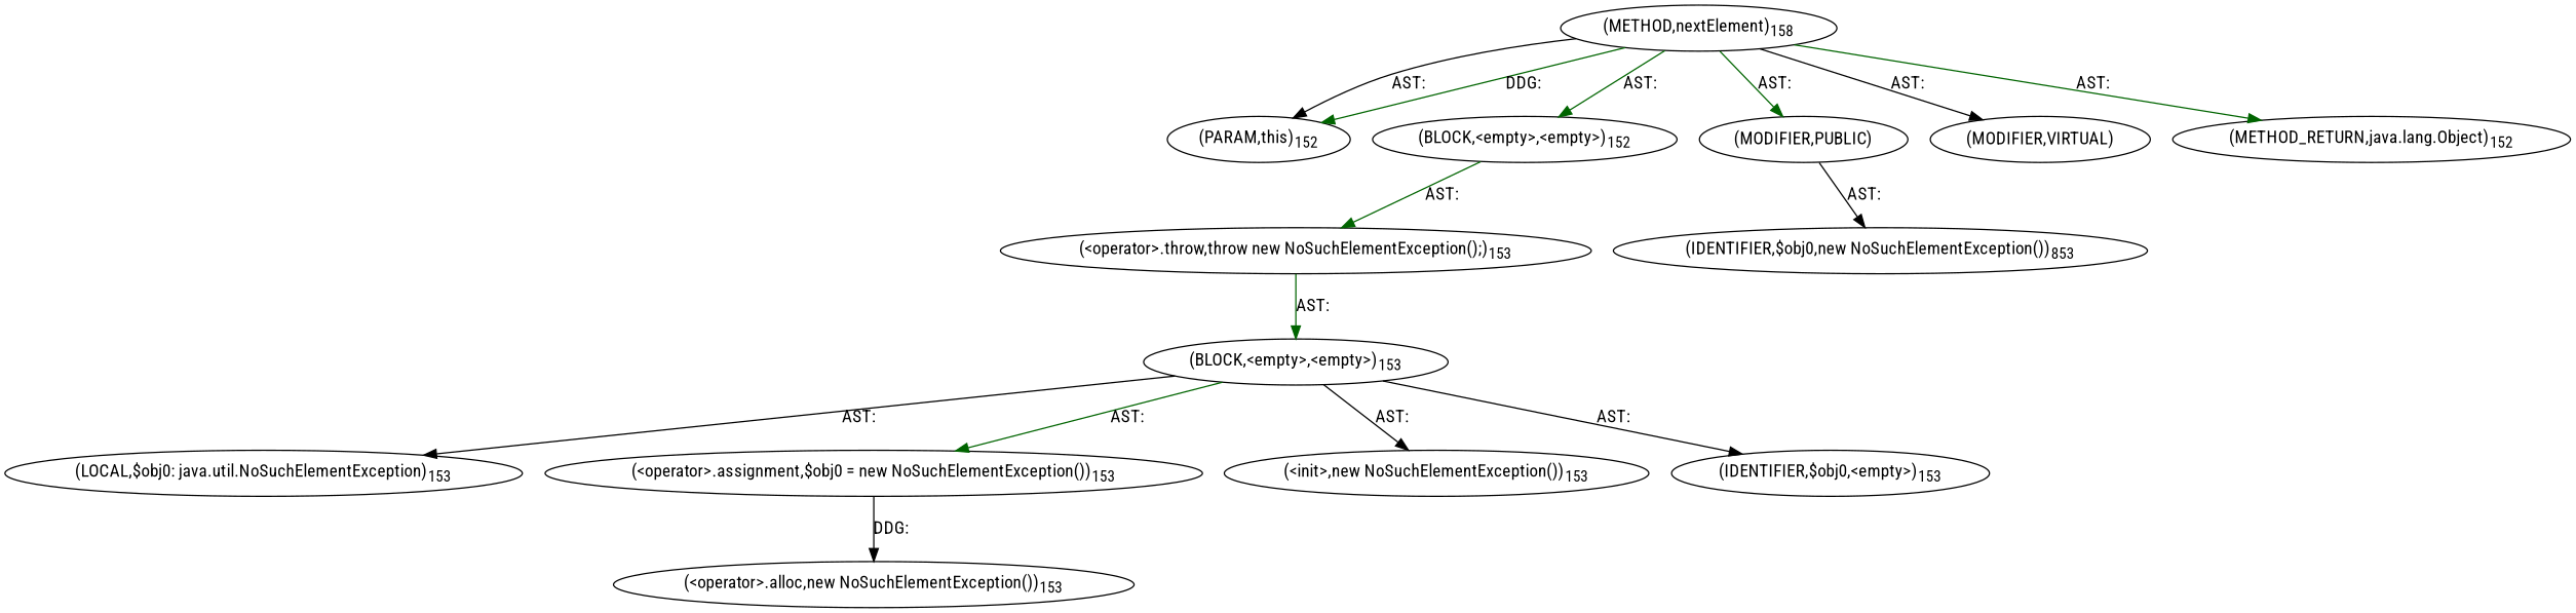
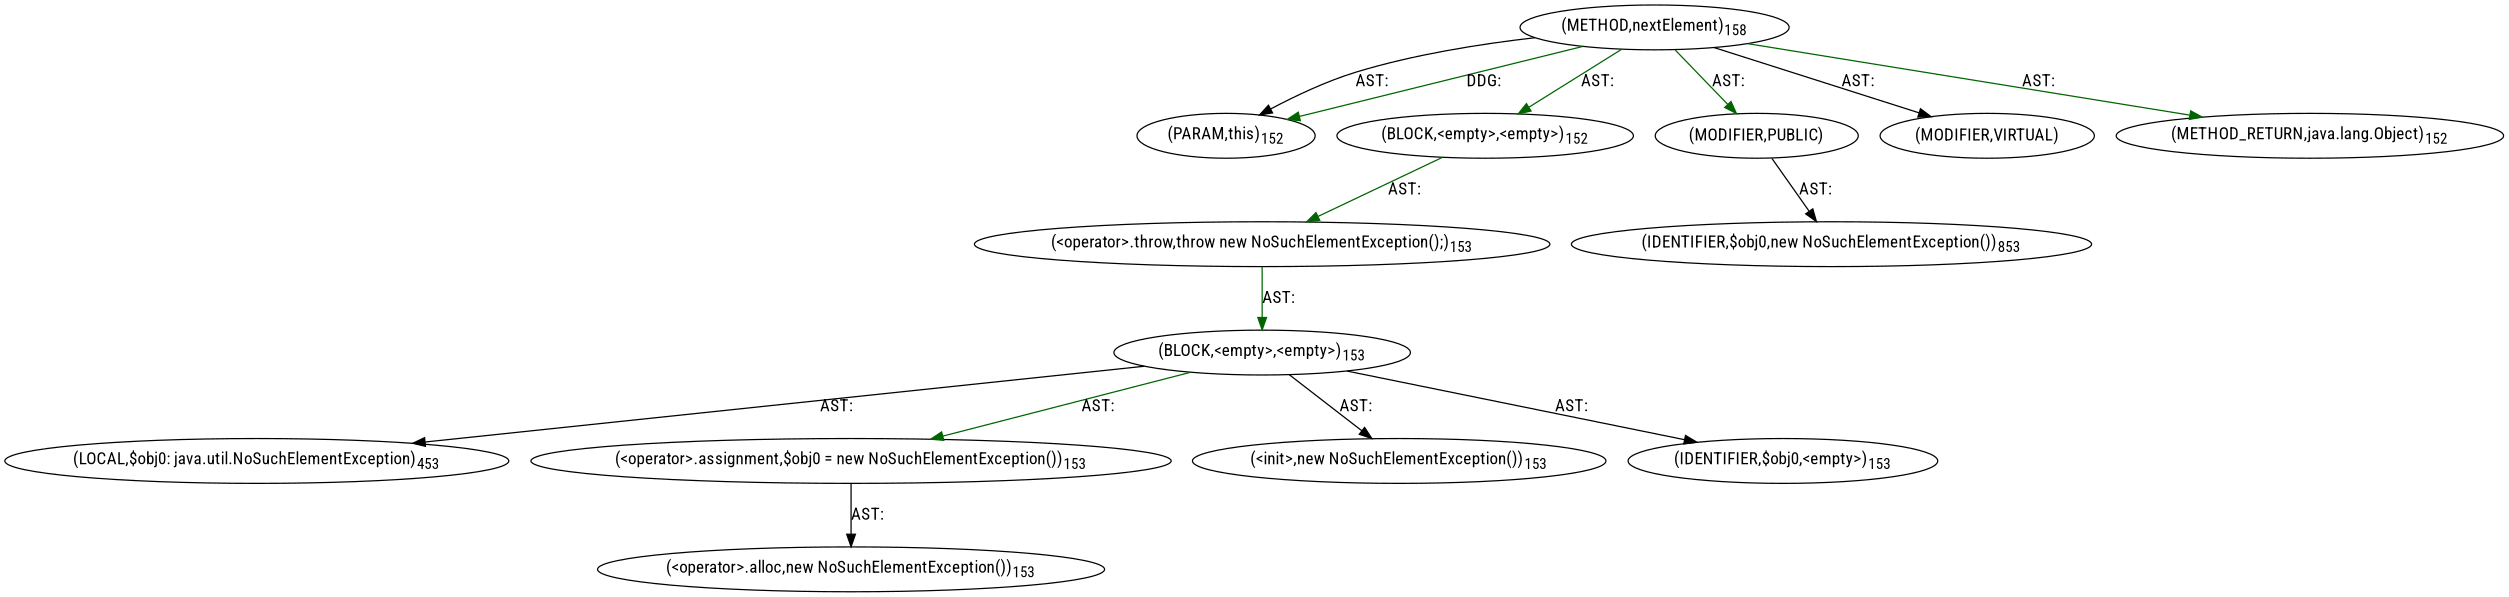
  digraph {
    fontname="Roboto Condensed"
    node [fontname="Roboto Condensed"]
    edge [color=black fontname="Roboto Condensed"]
    n1 [label=<(METHOD,nextElement)<SUB>158</SUB>>]
    n2 [label=<(PARAM,this)<SUB>152</SUB>>]
    n3 [label=<(BLOCK,&lt;empty&gt;,&lt;empty&gt;)<SUB>152</SUB>>]
    n4 [label=<(MODIFIER,PUBLIC)>]
    n5 [label=<(MODIFIER,VIRTUAL)>]
    n6 [label=<(METHOD_RETURN,java.lang.Object)<SUB>152</SUB>>]
    n7 [label=<(&lt;operator&gt;.throw,throw new NoSuchElementException();)<SUB>153</SUB>>]
    n8 [label=<(IDENTIFIER,$obj0,new NoSuchElementException())<SUB>853</SUB>>]
    n9 [label=<(BLOCK,&lt;empty&gt;,&lt;empty&gt;)<SUB>153</SUB>>]
-   n10 [label=<(LOCAL,$obj0: java.util.NoSuchElementException)<SUB>153</SUB>>]
+   n10 [label=<(LOCAL,$obj0: java.util.NoSuchElementException)<SUB>453</SUB>>]
    n11 [label=<(&lt;operator&gt;.assignment,$obj0 = new NoSuchElementException())<SUB>153</SUB>>]
    n12 [label=<(&lt;init&gt;,new NoSuchElementException())<SUB>153</SUB>>]
    n13 [label=<(IDENTIFIER,$obj0,&lt;empty&gt;)<SUB>153</SUB>>]
    n14 [label=<(&lt;operator&gt;.alloc,new NoSuchElementException())<SUB>153</SUB>>]
    n1 -> n2 [label="AST: "]
    n1 -> n2 [color=darkgreen label="DDG: "]
    n1 -> n3 [color=darkgreen label="AST: "]
    n1 -> n4 [color=darkgreen label="AST: "]
    n1 -> n5 [label="AST: "]
    n1 -> n6 [color=darkgreen label="AST: "]
    n3 -> n7 [color=darkgreen label="AST: "]
    n4 -> n8 [label="AST: "]
    n7 -> n9 [color=darkgreen label="AST: "]
    n9 -> n10 [label="AST: "]
    n9 -> n11 [color=darkgreen label="AST: "]
    n9 -> n12 [label="AST: "]
    n9 -> n13 [label="AST: "]
-   n11 -> n14 [label="DDG: "]
+   n11 -> n14 [label="AST: "]
  }
